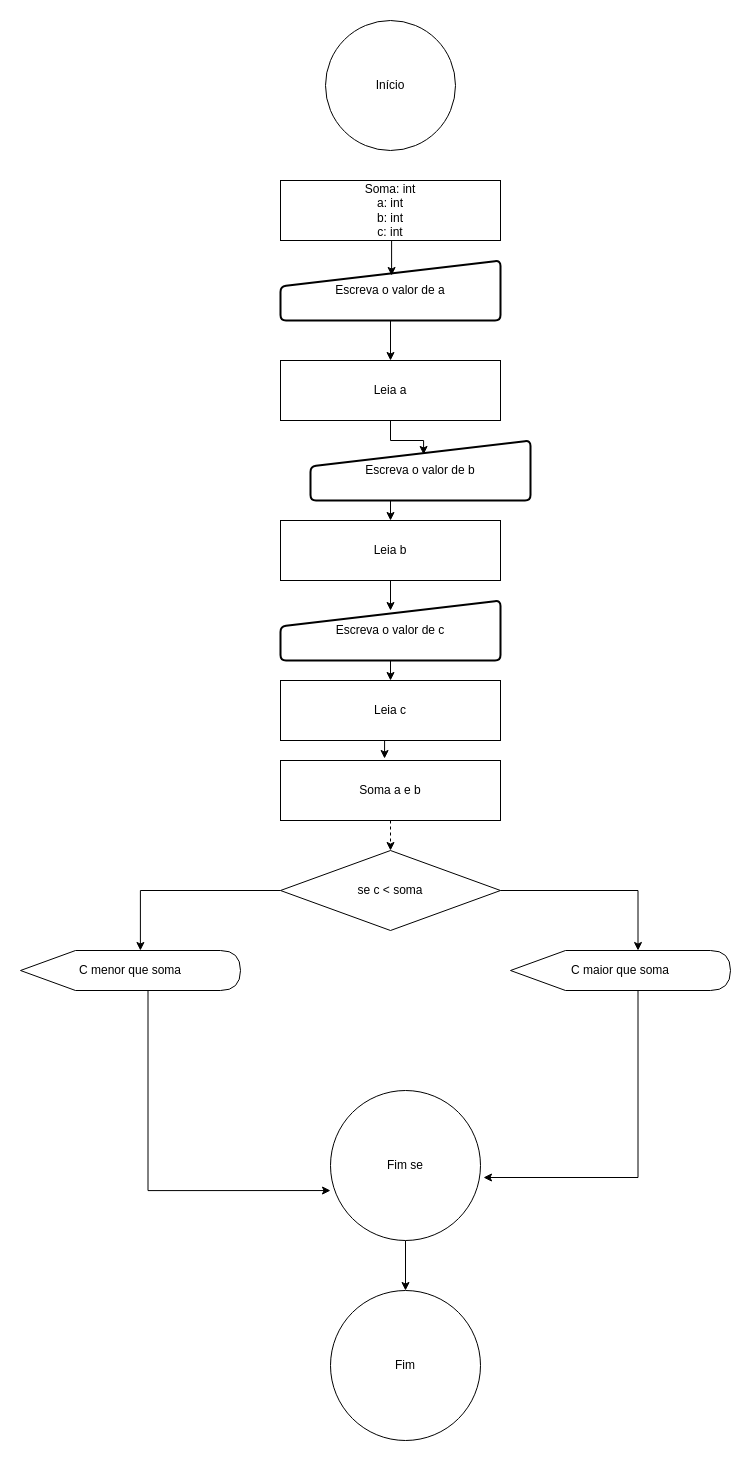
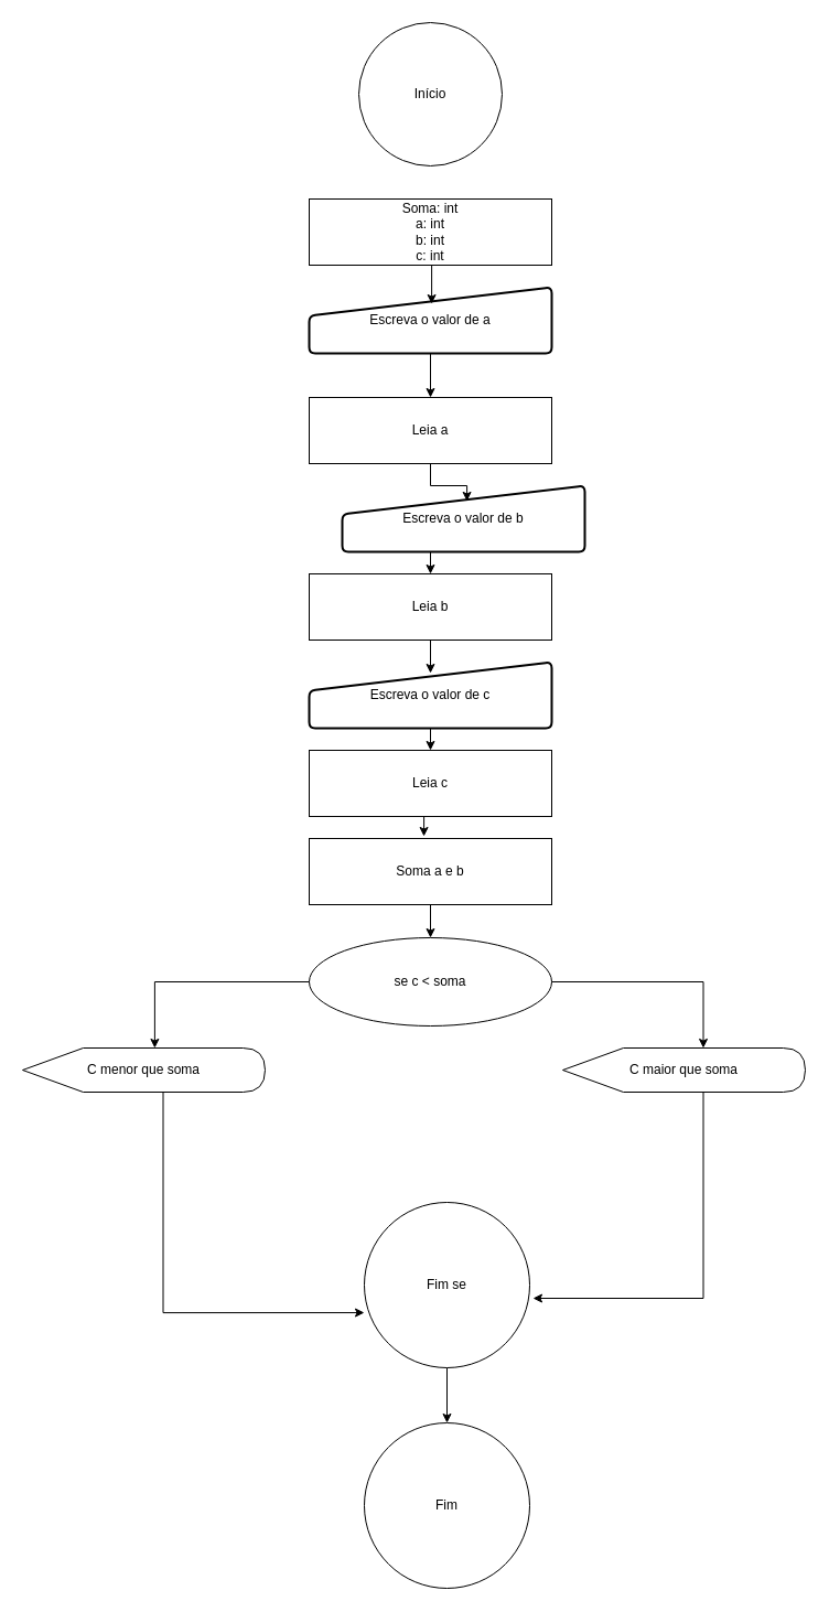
  <mxCell id="0" />
  <mxCell id="1" parent="0" />
  <mxCell id="2" style="edgeStyle=orthogonalEdgeStyle;rounded=0;orthogonalLoop=1;jettySize=auto;html=1;exitX=0.5;exitY=1;exitDx=0;exitDy=0;entryX=0.5;entryY=0;entryDx=0;entryDy=0;" edge="1" parent="1" source="3" target="6"><mxGeometry relative="1" as="geometry" /></mxCell>
  <mxCell id="3" value="Escreva o valor de a" style="html=1;strokeWidth=2;shape=manualInput;whiteSpace=wrap;rounded=1;size=26;arcSize=11;" parent="1" vertex="1"><mxGeometry x="280" y="260" width="220" height="60" as="geometry" /></mxCell>
  <mxCell id="4" value="Início" style="ellipse;whiteSpace=wrap;html=1;aspect=fixed;" vertex="1" parent="1"><mxGeometry x="325" y="20" width="130" height="130" as="geometry" /></mxCell>
  <mxCell id="5" value="Soma: int&lt;div&gt;a: int&lt;/div&gt;&lt;div&gt;b: int&lt;/div&gt;&lt;div&gt;c: int&lt;/div&gt;" style="rounded=0;whiteSpace=wrap;html=1;" vertex="1" parent="1"><mxGeometry x="280" y="180" width="220" height="60" as="geometry" /></mxCell>
  <mxCell id="6" value="Leia a" style="rounded=0;whiteSpace=wrap;html=1;" vertex="1" parent="1"><mxGeometry x="280" y="360" width="220" height="60" as="geometry" /></mxCell>
  <mxCell id="7" style="edgeStyle=orthogonalEdgeStyle;rounded=0;orthogonalLoop=1;jettySize=auto;html=1;exitX=0.5;exitY=1;exitDx=0;exitDy=0;entryX=0.5;entryY=0;entryDx=0;entryDy=0;" edge="1" parent="1" source="8" target="9"><mxGeometry relative="1" as="geometry" /></mxCell>
  <mxCell id="8" value="Escreva o valor de b" style="html=1;strokeWidth=2;shape=manualInput;whiteSpace=wrap;rounded=1;size=26;arcSize=11;" vertex="1" parent="1"><mxGeometry x="310" y="440" width="220" height="60" as="geometry" /></mxCell>
  <mxCell id="9" value="Leia b" style="rounded=0;whiteSpace=wrap;html=1;" vertex="1" parent="1"><mxGeometry x="280" y="520" width="220" height="60" as="geometry" /></mxCell>
  <mxCell id="10" style="edgeStyle=orthogonalEdgeStyle;rounded=0;orthogonalLoop=1;jettySize=auto;html=1;exitX=0.5;exitY=1;exitDx=0;exitDy=0;entryX=0.5;entryY=0;entryDx=0;entryDy=0;" edge="1" parent="1" source="11" target="13"><mxGeometry relative="1" as="geometry" /></mxCell>
  <mxCell id="11" value="Escreva o valor de c" style="html=1;strokeWidth=2;shape=manualInput;whiteSpace=wrap;rounded=1;size=26;arcSize=11;" vertex="1" parent="1"><mxGeometry x="280" y="600" width="220" height="60" as="geometry" /></mxCell>
  <mxCell id="12" style="edgeStyle=orthogonalEdgeStyle;rounded=0;orthogonalLoop=1;jettySize=auto;html=1;exitX=0.5;exitY=1;exitDx=0;exitDy=0;entryX=0.5;entryY=0.167;entryDx=0;entryDy=0;entryPerimeter=0;" edge="1" parent="1" source="9" target="11"><mxGeometry relative="1" as="geometry" /></mxCell>
  <mxCell id="13" value="Leia c" style="rounded=0;whiteSpace=wrap;html=1;" vertex="1" parent="1"><mxGeometry x="280" y="680" width="220" height="60" as="geometry" /></mxCell>
- <mxCell id="14" style="edgeStyle=orthogonalEdgeStyle;rounded=0;orthogonalLoop=1;jettySize=auto;html=1;exitX=0.5;exitY=1;exitDx=0;exitDy=0;entryX=0.5;entryY=0;entryDx=0;entryDy=0;dashed=1;" edge="1" parent="1" source="15" target="19"><mxGeometry relative="1" as="geometry" /></mxCell>
+ <mxCell id="14" style="edgeStyle=orthogonalEdgeStyle;rounded=0;orthogonalLoop=1;jettySize=auto;html=1;exitX=0.5;exitY=1;exitDx=0;exitDy=0;entryX=0.5;entryY=0;entryDx=0;entryDy=0;" edge="1" parent="1" source="15" target="19"><mxGeometry relative="1" as="geometry" /></mxCell>
  <mxCell id="15" value="Soma a e b" style="rounded=0;whiteSpace=wrap;html=1;" vertex="1" parent="1"><mxGeometry x="280" y="760" width="220" height="60" as="geometry" /></mxCell>
  <mxCell id="16" style="edgeStyle=orthogonalEdgeStyle;rounded=0;orthogonalLoop=1;jettySize=auto;html=1;exitX=0.5;exitY=1;exitDx=0;exitDy=0;entryX=0.473;entryY=-0.033;entryDx=0;entryDy=0;entryPerimeter=0;" edge="1" parent="1" source="13" target="15"><mxGeometry relative="1" as="geometry" /></mxCell>
  <mxCell id="17" style="edgeStyle=orthogonalEdgeStyle;rounded=0;orthogonalLoop=1;jettySize=auto;html=1;exitX=0.5;exitY=1;exitDx=0;exitDy=0;entryX=0.505;entryY=0.25;entryDx=0;entryDy=0;entryPerimeter=0;" edge="1" parent="1" source="5" target="3"><mxGeometry relative="1" as="geometry" /></mxCell>
  <mxCell id="18" style="edgeStyle=orthogonalEdgeStyle;rounded=0;orthogonalLoop=1;jettySize=auto;html=1;exitX=0.5;exitY=1;exitDx=0;exitDy=0;entryX=0.514;entryY=0.233;entryDx=0;entryDy=0;entryPerimeter=0;" edge="1" parent="1" source="6" target="8"><mxGeometry relative="1" as="geometry" /></mxCell>
- <mxCell id="19" value="se c &amp;lt; soma" style="rhombus;whiteSpace=wrap;html=1;" vertex="1" parent="1"><mxGeometry x="280" y="850" width="220" height="80" as="geometry" /></mxCell>
+ <mxCell id="19" value="se c &amp;lt; soma" style="ellipse;whiteSpace=wrap;html=1;" vertex="1" parent="1"><mxGeometry x="280" y="850" width="220" height="80" as="geometry" /></mxCell>
  <mxCell id="20" value="C menor que soma" style="shape=display;whiteSpace=wrap;html=1;" vertex="1" parent="1"><mxGeometry x="20" y="950" width="220" height="40" as="geometry" /></mxCell>
  <mxCell id="21" value="C maior que soma" style="shape=display;whiteSpace=wrap;html=1;" vertex="1" parent="1"><mxGeometry x="510" y="950" width="220" height="40" as="geometry" /></mxCell>
  <mxCell id="22" style="edgeStyle=orthogonalEdgeStyle;rounded=0;orthogonalLoop=1;jettySize=auto;html=1;exitX=1;exitY=0.5;exitDx=0;exitDy=0;entryX=0;entryY=0;entryDx=127.5;entryDy=0;entryPerimeter=0;" edge="1" parent="1" source="19" target="21"><mxGeometry relative="1" as="geometry" /></mxCell>
  <mxCell id="23" style="edgeStyle=orthogonalEdgeStyle;rounded=0;orthogonalLoop=1;jettySize=auto;html=1;exitX=0;exitY=0.5;exitDx=0;exitDy=0;entryX=0.545;entryY=0;entryDx=0;entryDy=0;entryPerimeter=0;" edge="1" parent="1" source="19" target="20"><mxGeometry relative="1" as="geometry" /></mxCell>
  <mxCell id="24" style="edgeStyle=orthogonalEdgeStyle;rounded=0;orthogonalLoop=1;jettySize=auto;html=1;exitX=0.5;exitY=1;exitDx=0;exitDy=0;entryX=0.5;entryY=0;entryDx=0;entryDy=0;" edge="1" parent="1" source="25" target="26"><mxGeometry relative="1" as="geometry" /></mxCell>
  <mxCell id="25" value="Fim se" style="ellipse;whiteSpace=wrap;html=1;aspect=fixed;" vertex="1" parent="1"><mxGeometry x="330" y="1090" width="150" height="150" as="geometry" /></mxCell>
  <mxCell id="26" value="Fim" style="ellipse;whiteSpace=wrap;html=1;aspect=fixed;" vertex="1" parent="1"><mxGeometry x="330" y="1290" width="150" height="150" as="geometry" /></mxCell>
  <mxCell id="27" style="edgeStyle=orthogonalEdgeStyle;rounded=0;orthogonalLoop=1;jettySize=auto;html=1;exitX=0;exitY=0;exitDx=127.5;exitDy=40;exitPerimeter=0;entryX=0;entryY=0.667;entryDx=0;entryDy=0;entryPerimeter=0;" edge="1" parent="1" source="20" target="25"><mxGeometry relative="1" as="geometry" /></mxCell>
  <mxCell id="28" style="edgeStyle=orthogonalEdgeStyle;rounded=0;orthogonalLoop=1;jettySize=auto;html=1;exitX=0;exitY=0;exitDx=127.5;exitDy=40;exitPerimeter=0;entryX=1.02;entryY=0.58;entryDx=0;entryDy=0;entryPerimeter=0;" edge="1" parent="1" source="21" target="25"><mxGeometry relative="1" as="geometry"><Array as="points"><mxPoint x="638" y="1177" /></Array></mxGeometry></mxCell>
